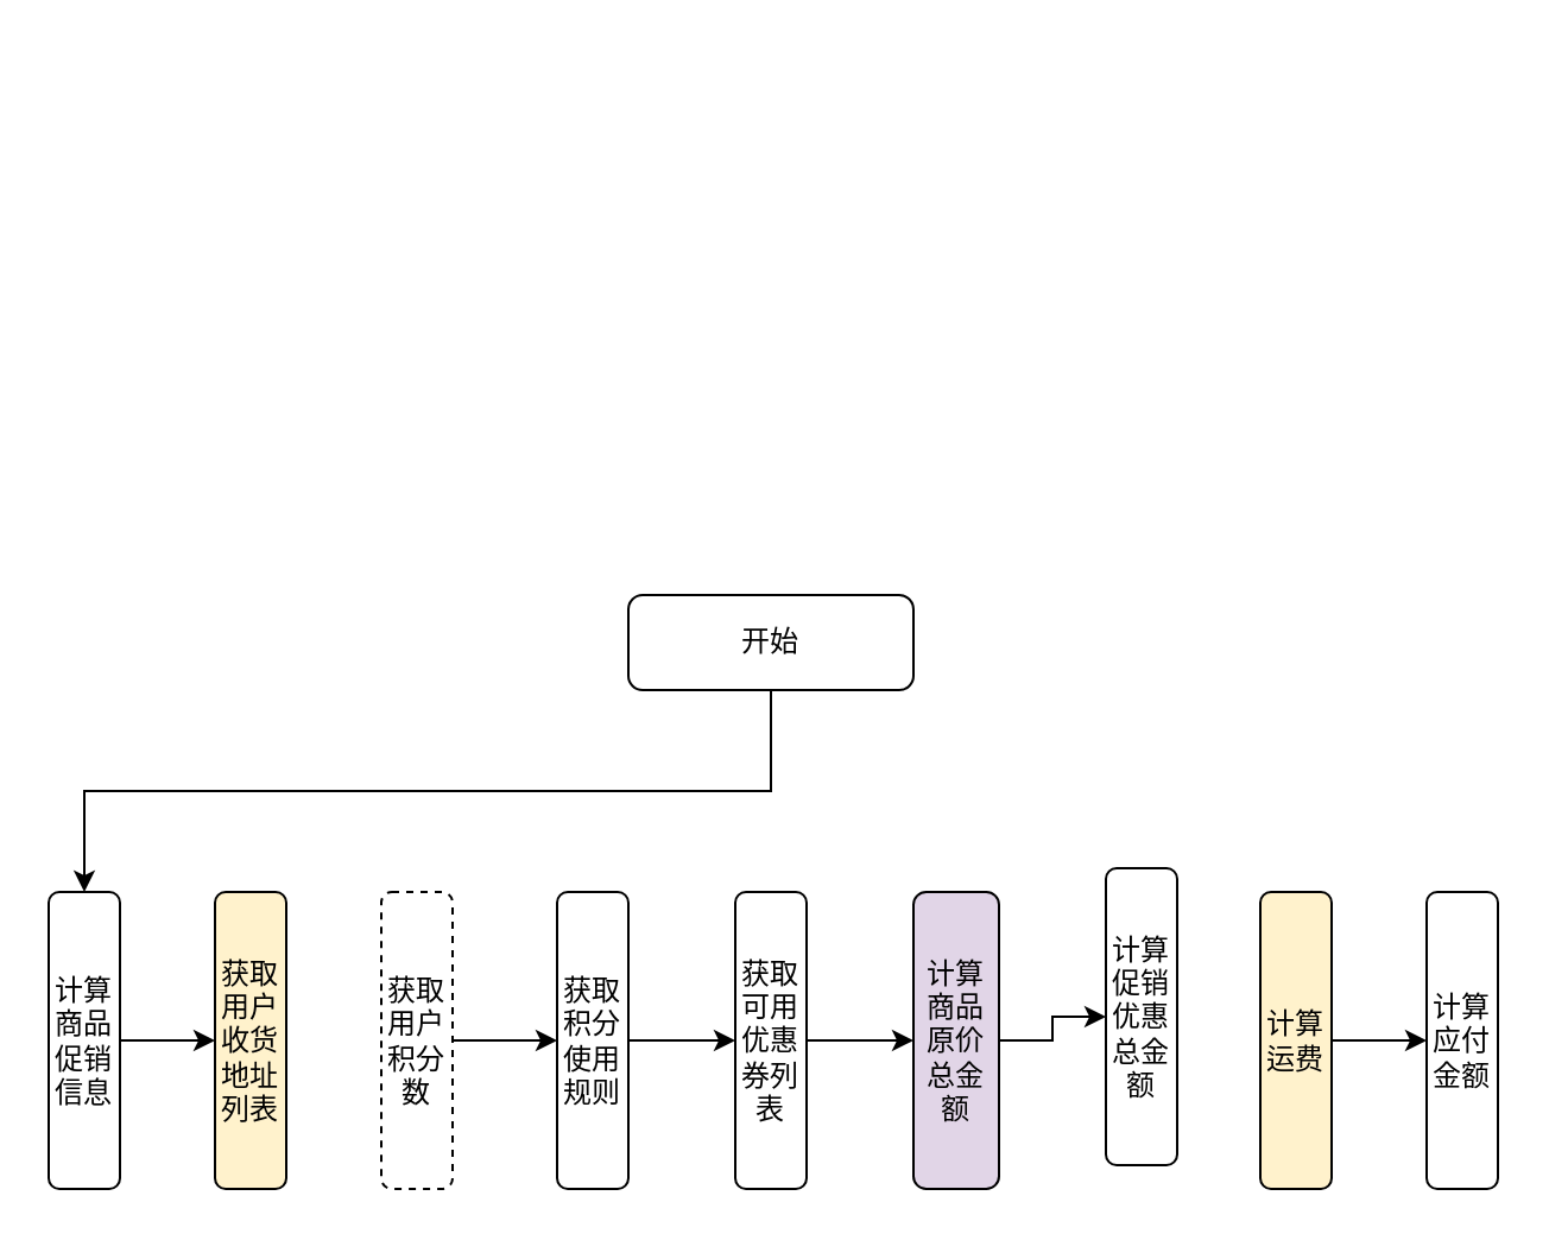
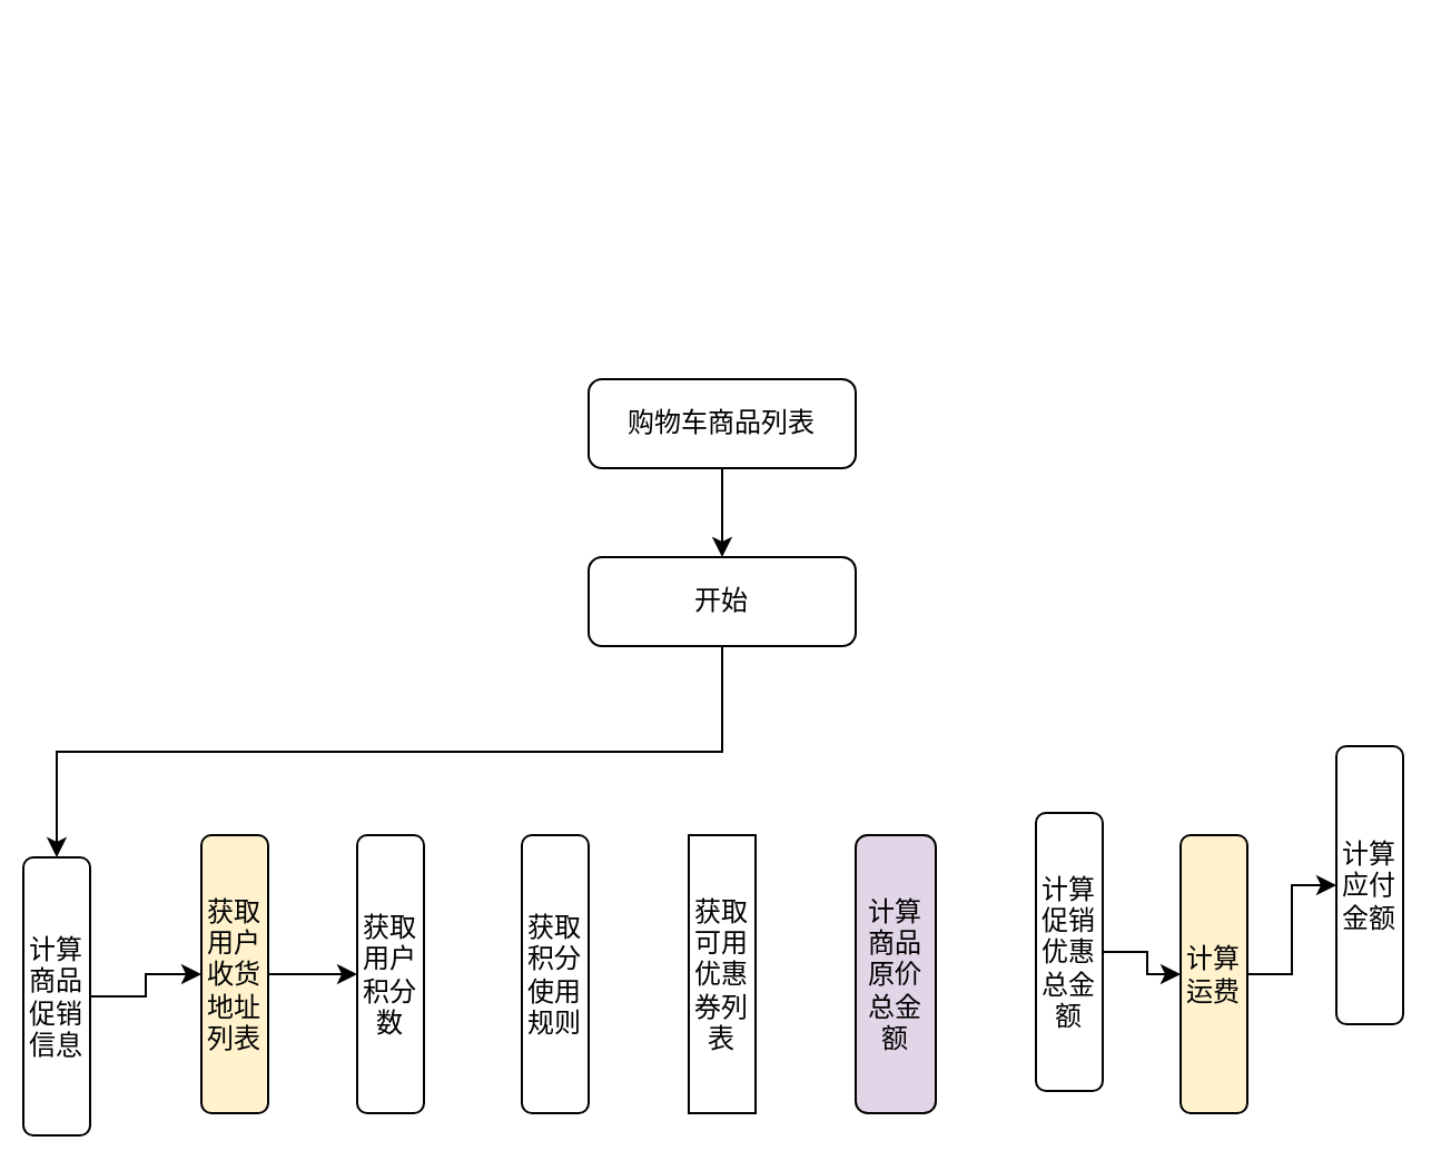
  <mxCell id="0" />
  <mxCell id="1" parent="0" />
+ <mxCell id="2" value="" style="edgeStyle=orthogonalEdgeStyle;rounded=0;orthogonalLoop=1;jettySize=auto;html=1;align=center;" edge="1" parent="1" source="3" target="13"><mxGeometry relative="1" as="geometry" /></mxCell>
+ <mxCell id="3" value="购物车商品列表" style="rounded=1;whiteSpace=wrap;html=1;fontSize=12;glass=0;strokeWidth=1;shadow=0;align=center;" parent="1" vertex="1"><mxGeometry x="264" y="170" width="120" height="40" as="geometry" /></mxCell>
  <mxCell id="4" value="Yes" style="rounded=0;html=1;jettySize=auto;orthogonalLoop=1;fontSize=11;endArrow=block;endFill=0;endSize=8;strokeWidth=1;shadow=0;labelBackgroundColor=none;edgeStyle=orthogonalEdgeStyle;" parent="1" edge="1"><mxGeometry y="20" relative="1" as="geometry"><mxPoint as="offset" /><mxPoint x="131" y="60" as="sourcePoint" /></mxGeometry></mxCell>
  <mxCell id="5" value="No" style="edgeStyle=orthogonalEdgeStyle;rounded=0;html=1;jettySize=auto;orthogonalLoop=1;fontSize=11;endArrow=block;endFill=0;endSize=8;strokeWidth=1;shadow=0;labelBackgroundColor=none;" parent="1" edge="1"><mxGeometry y="10" relative="1" as="geometry"><mxPoint as="offset" /><mxPoint x="181" y="20" as="sourcePoint" /></mxGeometry></mxCell>
  <mxCell id="6" value="No" style="rounded=0;html=1;jettySize=auto;orthogonalLoop=1;fontSize=11;endArrow=block;endFill=0;endSize=8;strokeWidth=1;shadow=0;labelBackgroundColor=none;edgeStyle=orthogonalEdgeStyle;" parent="1" edge="1"><mxGeometry x="0.333" y="20" relative="1" as="geometry"><mxPoint as="offset" /><mxPoint x="131" y="180" as="sourcePoint" /></mxGeometry></mxCell>
  <mxCell id="7" value="Yes" style="edgeStyle=orthogonalEdgeStyle;rounded=0;html=1;jettySize=auto;orthogonalLoop=1;fontSize=11;endArrow=block;endFill=0;endSize=8;strokeWidth=1;shadow=0;labelBackgroundColor=none;" parent="1" edge="1"><mxGeometry y="10" relative="1" as="geometry"><mxPoint as="offset" /><mxPoint x="181" y="140" as="sourcePoint" /></mxGeometry></mxCell>
  <mxCell id="8" style="edgeStyle=orthogonalEdgeStyle;rounded=0;orthogonalLoop=1;jettySize=auto;html=1;exitX=1;exitY=0.5;exitDx=0;exitDy=0;entryX=0;entryY=0.5;entryDx=0;entryDy=0;align=center;" edge="1" parent="1" source="9" target="11"><mxGeometry relative="1" as="geometry" /></mxCell>
- <mxCell id="9" value="计算商品促销信息" style="rounded=1;whiteSpace=wrap;html=1;fontSize=12;glass=0;strokeWidth=1;shadow=0;align=center;" vertex="1" parent="1"><mxGeometry x="20" y="375" width="30" height="125" as="geometry" /></mxCell>
+ <mxCell id="9" value="计算商品促销信息" style="rounded=1;whiteSpace=wrap;html=1;fontSize=12;glass=0;strokeWidth=1;shadow=0;align=center;" vertex="1" parent="1"><mxGeometry x="10" y="385" width="30" height="125" as="geometry" /></mxCell>
+ <mxCell id="10" style="edgeStyle=orthogonalEdgeStyle;rounded=0;orthogonalLoop=1;jettySize=auto;html=1;exitX=1;exitY=0.5;exitDx=0;exitDy=0;entryX=0;entryY=0.5;entryDx=0;entryDy=0;align=center;" edge="1" parent="1" source="11" target="15"><mxGeometry relative="1" as="geometry" /></mxCell>
  <mxCell id="11" value="获取用户收货地址列表" style="rounded=1;whiteSpace=wrap;html=1;fontSize=12;glass=0;strokeWidth=1;shadow=0;align=center;fillColor=#fff2cc;" vertex="1" parent="1"><mxGeometry x="90" y="375" width="30" height="125" as="geometry" /></mxCell>
  <mxCell id="12" style="edgeStyle=orthogonalEdgeStyle;rounded=0;orthogonalLoop=1;jettySize=auto;html=1;exitX=0.5;exitY=1;exitDx=0;exitDy=0;entryX=0.5;entryY=0;entryDx=0;entryDy=0;align=center;" edge="1" parent="1" source="13" target="9"><mxGeometry relative="1" as="geometry" /></mxCell>
  <mxCell id="13" value="开始" style="rounded=1;whiteSpace=wrap;html=1;fontSize=12;glass=0;strokeWidth=1;shadow=0;align=center;" vertex="1" parent="1"><mxGeometry x="264" y="250" width="120" height="40" as="geometry" /></mxCell>
- <mxCell id="14" style="edgeStyle=orthogonalEdgeStyle;rounded=0;orthogonalLoop=1;jettySize=auto;html=1;exitX=1;exitY=0.5;exitDx=0;exitDy=0;entryX=0;entryY=0.5;entryDx=0;entryDy=0;align=center;" edge="1" parent="1" source="15" target="17"><mxGeometry relative="1" as="geometry" /></mxCell>
- <mxCell id="15" value="获取用户积分数" style="rounded=1;whiteSpace=wrap;html=1;fontSize=12;glass=0;strokeWidth=1;shadow=0;align=center;dashed=1;" vertex="1" parent="1"><mxGeometry x="160" y="375" width="30" height="125" as="geometry" /></mxCell>
- <mxCell id="16" style="edgeStyle=orthogonalEdgeStyle;rounded=0;orthogonalLoop=1;jettySize=auto;html=1;exitX=1;exitY=0.5;exitDx=0;exitDy=0;entryX=0;entryY=0.5;entryDx=0;entryDy=0;align=center;" edge="1" parent="1" source="17" target="19"><mxGeometry relative="1" as="geometry" /></mxCell>
+ <mxCell id="15" value="获取用户积分数" style="rounded=1;whiteSpace=wrap;html=1;fontSize=12;glass=0;strokeWidth=1;shadow=0;align=center;" vertex="1" parent="1"><mxGeometry x="160" y="375" width="30" height="125" as="geometry" /></mxCell>
  <mxCell id="17" value="获取积分使用规则" style="rounded=1;whiteSpace=wrap;html=1;fontSize=12;glass=0;strokeWidth=1;shadow=0;align=center;" vertex="1" parent="1"><mxGeometry x="234" y="375" width="30" height="125" as="geometry" /></mxCell>
- <mxCell id="18" style="edgeStyle=orthogonalEdgeStyle;rounded=0;orthogonalLoop=1;jettySize=auto;html=1;exitX=1;exitY=0.5;exitDx=0;exitDy=0;entryX=0;entryY=0.5;entryDx=0;entryDy=0;align=center;" edge="1" parent="1" source="19" target="21"><mxGeometry relative="1" as="geometry" /></mxCell>
- <mxCell id="19" value="获取可用优惠券列表" style="rounded=1;whiteSpace=wrap;html=1;fontSize=12;glass=0;strokeWidth=1;shadow=0;align=center;" vertex="1" parent="1"><mxGeometry x="309" y="375" width="30" height="125" as="geometry" /></mxCell>
- <mxCell id="20" style="edgeStyle=orthogonalEdgeStyle;rounded=0;orthogonalLoop=1;jettySize=auto;html=1;entryX=0;entryY=0.5;entryDx=0;entryDy=0;align=center;" edge="1" parent="1" source="21" target="23"><mxGeometry relative="1" as="geometry" /></mxCell>
+ <mxCell id="19" value="获取可用优惠券列表" style="whiteSpace=wrap;html=1;fontSize=12;glass=0;strokeWidth=1;shadow=0;align=center;rounded=0;" vertex="1" parent="1"><mxGeometry x="309" y="375" width="30" height="125" as="geometry" /></mxCell>
  <mxCell id="21" value="计算商品原价总金额" style="rounded=1;whiteSpace=wrap;html=1;fontSize=12;glass=0;strokeWidth=1;shadow=0;align=center;fillColor=#e1d5e7;" vertex="1" parent="1"><mxGeometry x="384" y="375" width="36" height="125" as="geometry" /></mxCell>
+ <mxCell id="22" style="edgeStyle=orthogonalEdgeStyle;rounded=0;orthogonalLoop=1;jettySize=auto;html=1;exitX=1;exitY=0.5;exitDx=0;exitDy=0;align=center;" edge="1" parent="1" source="23" target="25"><mxGeometry relative="1" as="geometry" /></mxCell>
  <mxCell id="23" value="计算促销优惠总金额" style="rounded=1;whiteSpace=wrap;html=1;fontSize=12;glass=0;strokeWidth=1;shadow=0;align=center;" vertex="1" parent="1"><mxGeometry x="465" y="365" width="30" height="125" as="geometry" /></mxCell>
  <mxCell id="24" style="edgeStyle=orthogonalEdgeStyle;rounded=0;orthogonalLoop=1;jettySize=auto;html=1;exitX=1;exitY=0.5;exitDx=0;exitDy=0;entryX=0;entryY=0.5;entryDx=0;entryDy=0;align=center;" edge="1" parent="1" source="25" target="26"><mxGeometry relative="1" as="geometry" /></mxCell>
  <mxCell id="25" value="计算运费" style="rounded=1;whiteSpace=wrap;html=1;fontSize=12;glass=0;strokeWidth=1;shadow=0;align=center;fillColor=#fff2cc;" vertex="1" parent="1"><mxGeometry x="530" y="375" width="30" height="125" as="geometry" /></mxCell>
- <mxCell id="26" value="计算应付金额" style="rounded=1;whiteSpace=wrap;html=1;fontSize=12;glass=0;strokeWidth=1;shadow=0;align=center;" vertex="1" parent="1"><mxGeometry x="600" y="375" width="30" height="125" as="geometry" /></mxCell>
+ <mxCell id="26" value="计算应付金额" style="rounded=1;whiteSpace=wrap;html=1;fontSize=12;glass=0;strokeWidth=1;shadow=0;align=center;" vertex="1" parent="1"><mxGeometry x="600" y="335" width="30" height="125" as="geometry" /></mxCell>
